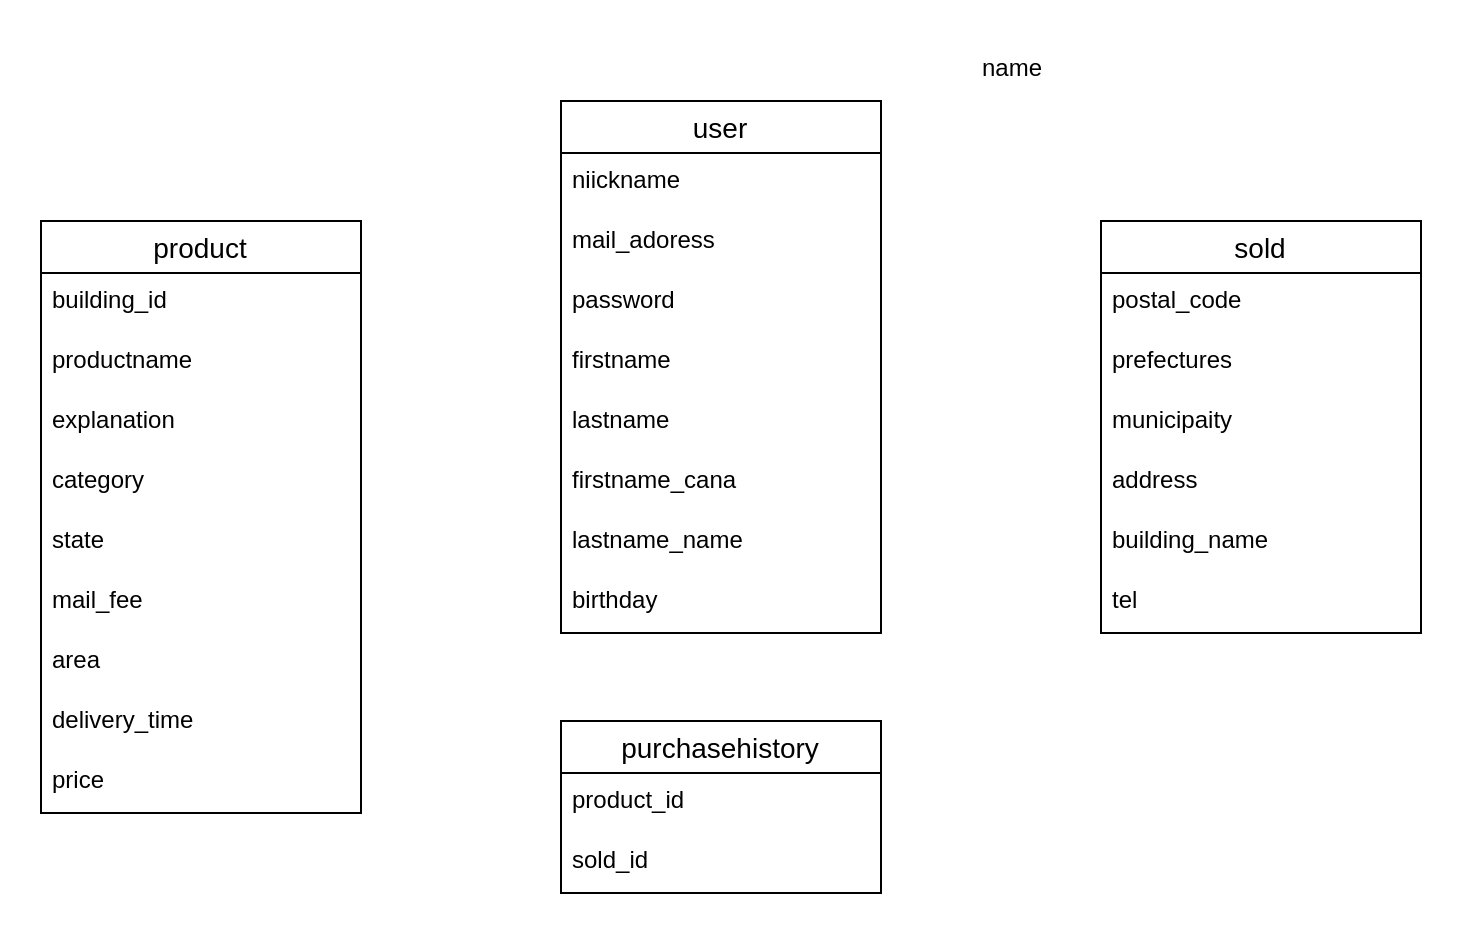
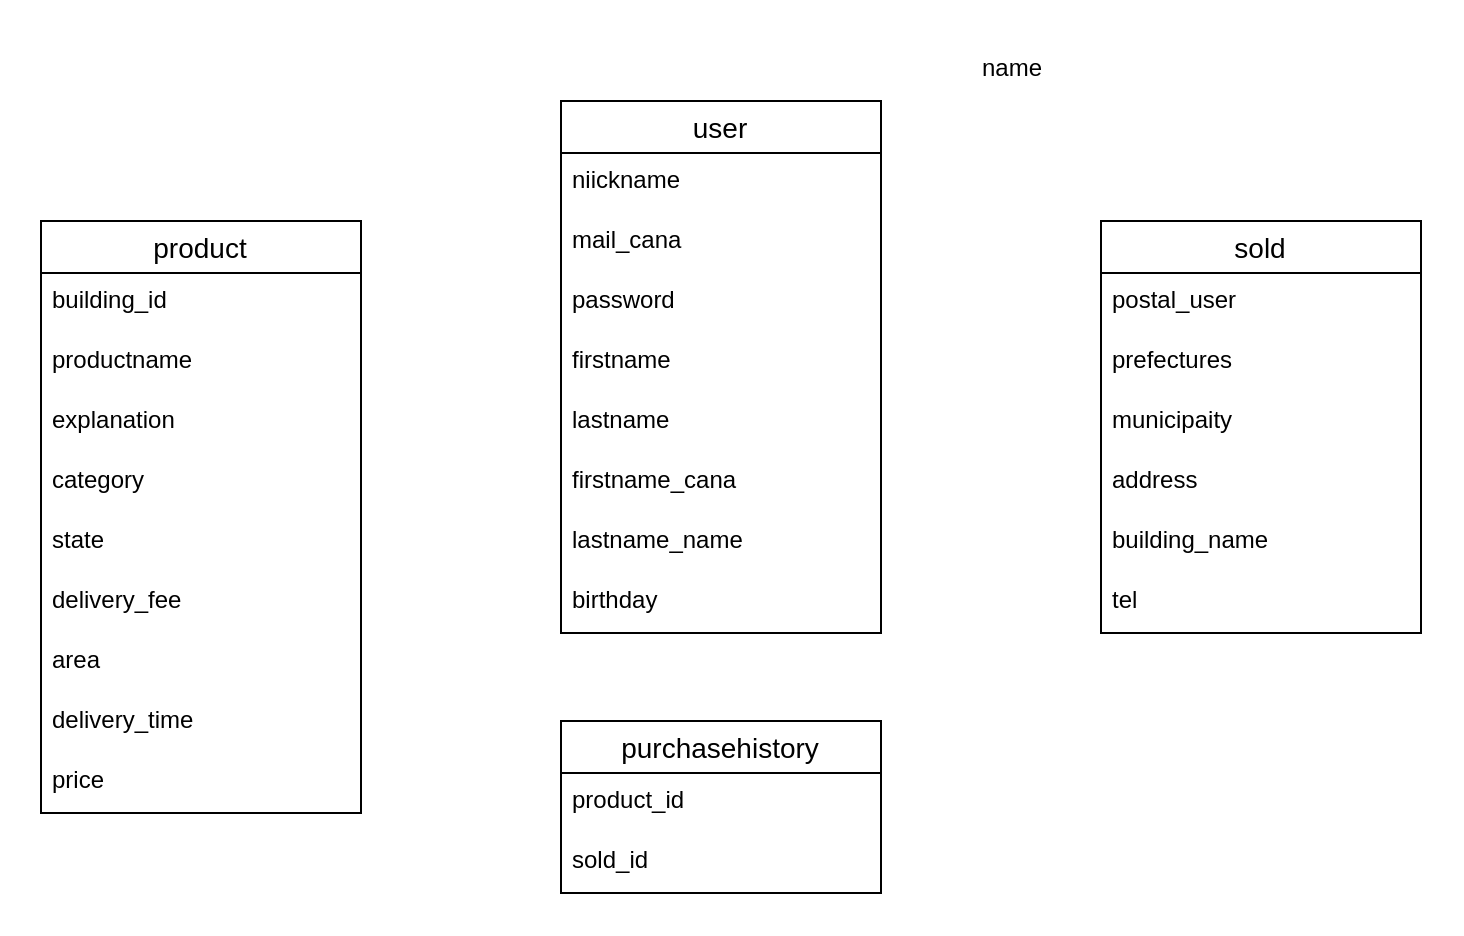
  <mxCell id="0" />
  <mxCell id="1" parent="0" />
  <mxCell id="2" value="user" style="swimlane;fontStyle=0;childLayout=stackLayout;horizontal=1;startSize=26;horizontalStack=0;resizeParent=1;resizeParentMax=0;resizeLast=0;collapsible=1;marginBottom=0;align=center;fontSize=14;strokeWidth=1;labelBorderColor=none;" parent="1" vertex="1"><mxGeometry x="280" y="50" width="160" height="266" as="geometry" /></mxCell>
  <mxCell id="3" value="niickname" style="text;strokeColor=none;fillColor=none;spacingLeft=4;spacingRight=4;overflow=hidden;rotatable=0;points=[[0,0.5],[1,0.5]];portConstraint=eastwest;fontSize=12;" parent="2" vertex="1"><mxGeometry y="26" width="160" height="30" as="geometry" /></mxCell>
- <mxCell id="4" value="mail_adoress" style="text;strokeColor=none;fillColor=none;spacingLeft=4;spacingRight=4;overflow=hidden;rotatable=0;points=[[0,0.5],[1,0.5]];portConstraint=eastwest;fontSize=12;" parent="2" vertex="1"><mxGeometry y="56" width="160" height="30" as="geometry" /></mxCell>
+ <mxCell id="4" value="mail_cana" style="text;strokeColor=none;fillColor=none;spacingLeft=4;spacingRight=4;overflow=hidden;rotatable=0;points=[[0,0.5],[1,0.5]];portConstraint=eastwest;fontSize=12;" parent="2" vertex="1"><mxGeometry y="56" width="160" height="30" as="geometry" /></mxCell>
  <mxCell id="5" value="password" style="text;strokeColor=none;fillColor=none;spacingLeft=4;spacingRight=4;overflow=hidden;rotatable=0;points=[[0,0.5],[1,0.5]];portConstraint=eastwest;fontSize=12;startSize=26;html=0;" parent="2" vertex="1"><mxGeometry y="86" width="160" height="30" as="geometry" /></mxCell>
  <mxCell id="6" value="firstname" style="text;strokeColor=none;fillColor=none;spacingLeft=4;spacingRight=4;overflow=hidden;rotatable=0;points=[[0,0.5],[1,0.5]];portConstraint=eastwest;fontSize=12;startSize=26;html=0;" parent="2" vertex="1"><mxGeometry y="116" width="160" height="30" as="geometry" /></mxCell>
  <mxCell id="7" value="lastname" style="text;strokeColor=none;fillColor=none;spacingLeft=4;spacingRight=4;overflow=hidden;rotatable=0;points=[[0,0.5],[1,0.5]];portConstraint=eastwest;fontSize=12;startSize=26;html=0;" vertex="1" parent="2"><mxGeometry y="146" width="160" height="30" as="geometry" /></mxCell>
  <mxCell id="8" value="firstname_cana" style="text;strokeColor=none;fillColor=none;spacingLeft=4;spacingRight=4;overflow=hidden;rotatable=0;points=[[0,0.5],[1,0.5]];portConstraint=eastwest;fontSize=12;startSize=26;html=0;" parent="2" vertex="1"><mxGeometry y="176" width="160" height="30" as="geometry" /></mxCell>
  <mxCell id="9" value="lastname_name" style="text;strokeColor=none;fillColor=none;spacingLeft=4;spacingRight=4;overflow=hidden;rotatable=0;points=[[0,0.5],[1,0.5]];portConstraint=eastwest;fontSize=12;startSize=26;html=0;" vertex="1" parent="2"><mxGeometry y="206" width="160" height="30" as="geometry" /></mxCell>
  <mxCell id="10" value="birthday" style="text;strokeColor=none;fillColor=none;spacingLeft=4;spacingRight=4;overflow=hidden;rotatable=0;points=[[0,0.5],[1,0.5]];portConstraint=eastwest;fontSize=12;startSize=26;html=0;" parent="2" vertex="1"><mxGeometry y="236" width="160" height="30" as="geometry" /></mxCell>
  <mxCell id="11" value="product" style="swimlane;fontStyle=0;childLayout=stackLayout;horizontal=1;startSize=26;horizontalStack=0;resizeParent=1;resizeParentMax=0;resizeLast=0;collapsible=1;marginBottom=0;align=center;fontSize=14;strokeWidth=1;labelBorderColor=none;" parent="1" vertex="1"><mxGeometry x="20" y="110" width="160" height="296" as="geometry" /></mxCell>
  <mxCell id="12" value="building_id" style="text;strokeColor=none;fillColor=none;spacingLeft=4;spacingRight=4;overflow=hidden;rotatable=0;points=[[0,0.5],[1,0.5]];portConstraint=eastwest;fontSize=12;startSize=26;html=0;" parent="11" vertex="1"><mxGeometry y="26" width="160" height="30" as="geometry" /></mxCell>
  <mxCell id="13" value="productname" style="text;strokeColor=none;fillColor=none;spacingLeft=4;spacingRight=4;overflow=hidden;rotatable=0;points=[[0,0.5],[1,0.5]];portConstraint=eastwest;fontSize=12;" parent="11" vertex="1"><mxGeometry y="56" width="160" height="30" as="geometry" /></mxCell>
  <mxCell id="14" value="explanation" style="text;strokeColor=none;fillColor=none;spacingLeft=4;spacingRight=4;overflow=hidden;rotatable=0;points=[[0,0.5],[1,0.5]];portConstraint=eastwest;fontSize=12;startSize=26;html=0;" parent="11" vertex="1"><mxGeometry y="86" width="160" height="30" as="geometry" /></mxCell>
  <mxCell id="15" value="category" style="text;strokeColor=none;fillColor=none;spacingLeft=4;spacingRight=4;overflow=hidden;rotatable=0;points=[[0,0.5],[1,0.5]];portConstraint=eastwest;fontSize=12;startSize=26;html=0;" parent="11" vertex="1"><mxGeometry y="116" width="160" height="30" as="geometry" /></mxCell>
  <mxCell id="16" value="state" style="text;strokeColor=none;fillColor=none;spacingLeft=4;spacingRight=4;overflow=hidden;rotatable=0;points=[[0,0.5],[1,0.5]];portConstraint=eastwest;fontSize=12;startSize=26;html=0;" parent="11" vertex="1"><mxGeometry y="146" width="160" height="30" as="geometry" /></mxCell>
- <mxCell id="17" value="mail_fee" style="text;strokeColor=none;fillColor=none;spacingLeft=4;spacingRight=4;overflow=hidden;rotatable=0;points=[[0,0.5],[1,0.5]];portConstraint=eastwest;fontSize=12;startSize=26;html=0;" parent="11" vertex="1"><mxGeometry y="176" width="160" height="30" as="geometry" /></mxCell>
+ <mxCell id="17" value="delivery_fee" style="text;strokeColor=none;fillColor=none;spacingLeft=4;spacingRight=4;overflow=hidden;rotatable=0;points=[[0,0.5],[1,0.5]];portConstraint=eastwest;fontSize=12;startSize=26;html=0;" parent="11" vertex="1"><mxGeometry y="176" width="160" height="30" as="geometry" /></mxCell>
  <mxCell id="18" value="area" style="text;strokeColor=none;fillColor=none;spacingLeft=4;spacingRight=4;overflow=hidden;rotatable=0;points=[[0,0.5],[1,0.5]];portConstraint=eastwest;fontSize=12;startSize=26;html=0;" parent="11" vertex="1"><mxGeometry y="206" width="160" height="30" as="geometry" /></mxCell>
  <mxCell id="19" value="delivery_time" style="text;strokeColor=none;fillColor=none;spacingLeft=4;spacingRight=4;overflow=hidden;rotatable=0;points=[[0,0.5],[1,0.5]];portConstraint=eastwest;fontSize=12;startSize=26;html=0;" parent="11" vertex="1"><mxGeometry y="236" width="160" height="30" as="geometry" /></mxCell>
  <mxCell id="20" value="price" style="text;strokeColor=none;fillColor=none;spacingLeft=4;spacingRight=4;overflow=hidden;rotatable=0;points=[[0,0.5],[1,0.5]];portConstraint=eastwest;fontSize=12;startSize=26;html=0;" parent="11" vertex="1"><mxGeometry y="266" width="160" height="30" as="geometry" /></mxCell>
  <mxCell id="21" value="sold" style="swimlane;fontStyle=0;childLayout=stackLayout;horizontal=1;startSize=26;horizontalStack=0;resizeParent=1;resizeParentMax=0;resizeLast=0;collapsible=1;marginBottom=0;align=center;fontSize=14;strokeWidth=1;labelBorderColor=none;" parent="1" vertex="1"><mxGeometry x="550" y="110" width="160" height="206" as="geometry" /></mxCell>
- <mxCell id="22" value="postal_code" style="text;strokeColor=none;fillColor=none;spacingLeft=4;spacingRight=4;overflow=hidden;rotatable=0;points=[[0,0.5],[1,0.5]];portConstraint=eastwest;fontSize=12;startSize=26;html=0;" parent="21" vertex="1"><mxGeometry y="26" width="160" height="30" as="geometry" /></mxCell>
+ <mxCell id="22" value="postal_user" style="text;strokeColor=none;fillColor=none;spacingLeft=4;spacingRight=4;overflow=hidden;rotatable=0;points=[[0,0.5],[1,0.5]];portConstraint=eastwest;fontSize=12;startSize=26;html=0;" parent="21" vertex="1"><mxGeometry y="26" width="160" height="30" as="geometry" /></mxCell>
  <mxCell id="23" value="prefectures" style="text;strokeColor=none;fillColor=none;spacingLeft=4;spacingRight=4;overflow=hidden;rotatable=0;points=[[0,0.5],[1,0.5]];portConstraint=eastwest;fontSize=12;startSize=26;html=0;" parent="21" vertex="1"><mxGeometry y="56" width="160" height="30" as="geometry" /></mxCell>
  <mxCell id="24" value="municipaity" style="text;strokeColor=none;fillColor=none;spacingLeft=4;spacingRight=4;overflow=hidden;rotatable=0;points=[[0,0.5],[1,0.5]];portConstraint=eastwest;fontSize=12;startSize=26;html=0;" parent="21" vertex="1"><mxGeometry y="86" width="160" height="30" as="geometry" /></mxCell>
  <mxCell id="25" value="address" style="text;strokeColor=none;fillColor=none;spacingLeft=4;spacingRight=4;overflow=hidden;rotatable=0;points=[[0,0.5],[1,0.5]];portConstraint=eastwest;fontSize=12;startSize=26;html=0;" parent="21" vertex="1"><mxGeometry y="116" width="160" height="30" as="geometry" /></mxCell>
  <mxCell id="26" value="building_name" style="text;strokeColor=none;fillColor=none;spacingLeft=4;spacingRight=4;overflow=hidden;rotatable=0;points=[[0,0.5],[1,0.5]];portConstraint=eastwest;fontSize=12;startSize=26;html=0;" parent="21" vertex="1"><mxGeometry y="146" width="160" height="30" as="geometry" /></mxCell>
  <mxCell id="27" value="tel" style="text;strokeColor=none;fillColor=none;spacingLeft=4;spacingRight=4;overflow=hidden;rotatable=0;points=[[0,0.5],[1,0.5]];portConstraint=eastwest;fontSize=12;startSize=26;html=0;" parent="21" vertex="1"><mxGeometry y="176" width="160" height="30" as="geometry" /></mxCell>
  <mxCell id="28" value="purchasehistory" style="swimlane;fontStyle=0;childLayout=stackLayout;horizontal=1;startSize=26;horizontalStack=0;resizeParent=1;resizeParentMax=0;resizeLast=0;collapsible=1;marginBottom=0;align=center;fontSize=14;strokeWidth=1;labelBorderColor=none;" parent="1" vertex="1"><mxGeometry x="280" y="360" width="160" height="86" as="geometry" /></mxCell>
  <mxCell id="29" value="product_id" style="text;strokeColor=none;fillColor=none;spacingLeft=4;spacingRight=4;overflow=hidden;rotatable=0;points=[[0,0.5],[1,0.5]];portConstraint=eastwest;fontSize=12;startSize=26;html=0;" parent="28" vertex="1"><mxGeometry y="26" width="160" height="30" as="geometry" /></mxCell>
  <mxCell id="30" value="sold_id" style="text;strokeColor=none;fillColor=none;spacingLeft=4;spacingRight=4;overflow=hidden;rotatable=0;points=[[0,0.5],[1,0.5]];portConstraint=eastwest;fontSize=12;" parent="28" vertex="1"><mxGeometry y="56" width="160" height="30" as="geometry" /></mxCell>
  <mxCell id="31" value="name" style="text;strokeColor=none;fillColor=none;spacingLeft=4;spacingRight=4;overflow=hidden;rotatable=0;points=[[0,0.5],[1,0.5]];portConstraint=eastwest;fontSize=12;startSize=26;html=0;" vertex="1" parent="1"><mxGeometry x="485" y="20" width="160" height="30" as="geometry" /></mxCell>
